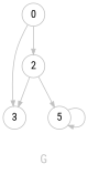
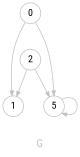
  digraph {
    fontcolor=grey
    fontname="Roboto Condensed"
    fontsize=16
    label=G
    node [color=grey fillcolor="#ffffff" fixedsize=true fontname="Roboto Condensed" fontsize=14 shape=circle style=filled]
    edge [arrowsize=0.7 color=grey fontcolor=grey fontname="Roboto Condensed" fontsize=12]
    0 [width=0.4]
    2 [width=0.4]
-   3 [width=0.4]
+   3 [width=0.4 label=1]
    n4 [label=5 width=0.4]
-   0 -> 2
+   0 -> n4
    0 -> 3
    2 -> 3
    2 -> n4
    n4 -> n4
  }
